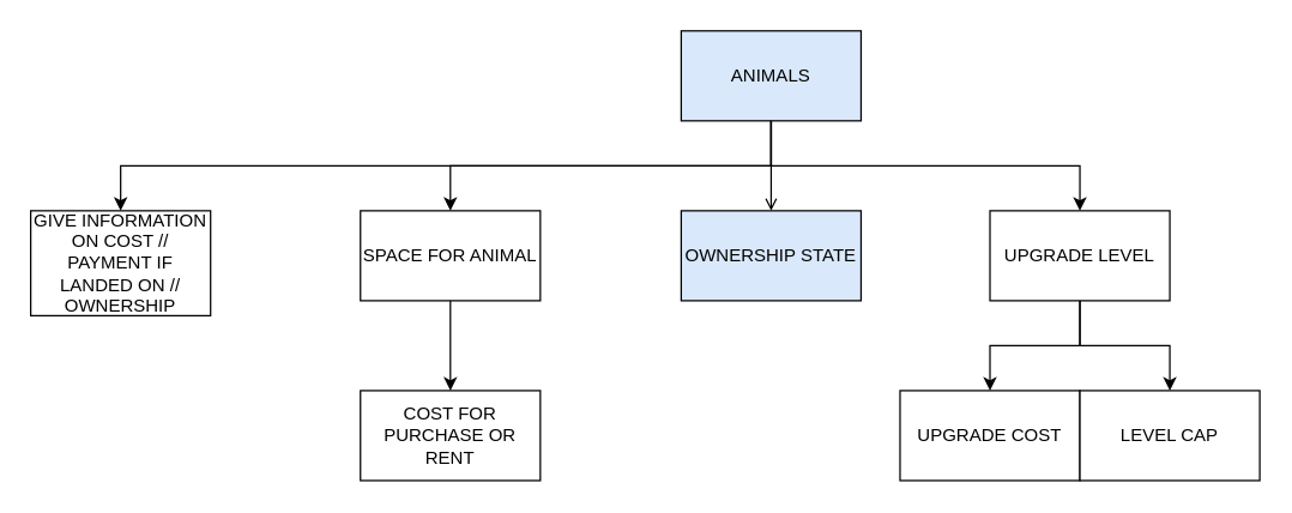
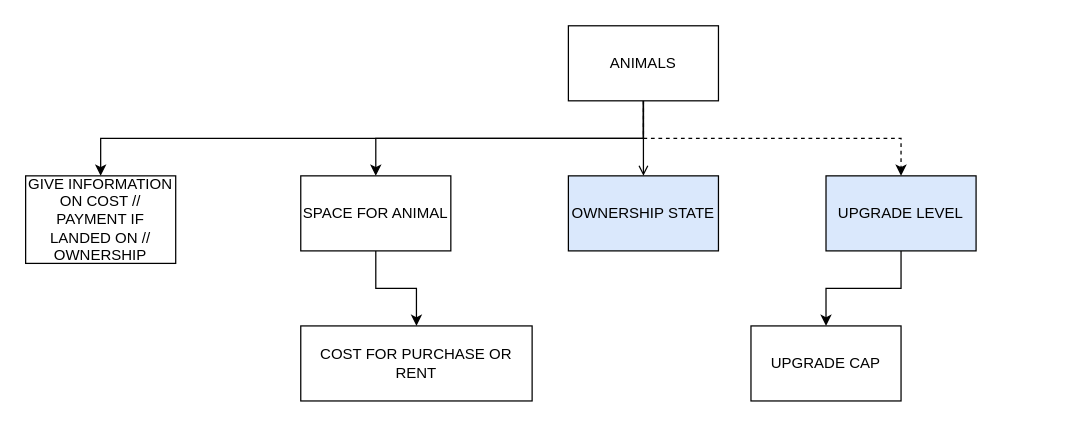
  <mxCell id="0" />
  <mxCell id="1" parent="0" />
  <mxCell id="2" style="edgeStyle=orthogonalEdgeStyle;rounded=0;orthogonalLoop=1;jettySize=auto;html=1;exitX=0.5;exitY=1;exitDx=0;exitDy=0;entryX=0.5;entryY=0;entryDx=0;entryDy=0;endArrow=open;" edge="1" parent="1" source="6" target="7"><mxGeometry relative="1" as="geometry" /></mxCell>
- <mxCell id="3" style="edgeStyle=orthogonalEdgeStyle;rounded=0;orthogonalLoop=1;jettySize=auto;html=1;exitX=0.5;exitY=1;exitDx=0;exitDy=0;entryX=0.5;entryY=0;entryDx=0;entryDy=0;" edge="1" parent="1" source="6" target="10"><mxGeometry relative="1" as="geometry" /></mxCell>
+ <mxCell id="3" style="edgeStyle=orthogonalEdgeStyle;rounded=0;orthogonalLoop=1;jettySize=auto;html=1;exitX=0.5;exitY=1;exitDx=0;exitDy=0;entryX=0.5;entryY=0;entryDx=0;entryDy=0;dashed=1;" edge="1" parent="1" source="6" target="10"><mxGeometry relative="1" as="geometry" /></mxCell>
  <mxCell id="4" style="edgeStyle=orthogonalEdgeStyle;rounded=0;orthogonalLoop=1;jettySize=auto;html=1;exitX=0.5;exitY=1;exitDx=0;exitDy=0;entryX=0.5;entryY=0;entryDx=0;entryDy=0;" edge="1" parent="1" source="6" target="14"><mxGeometry relative="1" as="geometry" /></mxCell>
  <mxCell id="5" style="edgeStyle=orthogonalEdgeStyle;rounded=0;orthogonalLoop=1;jettySize=auto;html=1;exitX=0.5;exitY=1;exitDx=0;exitDy=0;entryX=0.5;entryY=0;entryDx=0;entryDy=0;" edge="1" parent="1" source="6" target="16"><mxGeometry relative="1" as="geometry" /></mxCell>
- <mxCell id="6" value="ANIMALS" style="rounded=0;whiteSpace=wrap;html=1;fillColor=#dae8fc;" vertex="1" parent="1"><mxGeometry x="454" y="20" width="120" height="60" as="geometry" /></mxCell>
+ <mxCell id="6" value="ANIMALS" style="rounded=0;whiteSpace=wrap;html=1;" vertex="1" parent="1"><mxGeometry x="454" y="20" width="120" height="60" as="geometry" /></mxCell>
  <mxCell id="7" value="OWNERSHIP STATE" style="rounded=0;whiteSpace=wrap;html=1;fillColor=#dae8fc;" vertex="1" parent="1"><mxGeometry x="454" y="140" width="120" height="60" as="geometry" /></mxCell>
  <mxCell id="8" style="edgeStyle=orthogonalEdgeStyle;rounded=0;orthogonalLoop=1;jettySize=auto;html=1;exitX=0.5;exitY=1;exitDx=0;exitDy=0;entryX=0.5;entryY=0;entryDx=0;entryDy=0;" edge="1" parent="1" source="10" target="11"><mxGeometry relative="1" as="geometry" /></mxCell>
- <mxCell id="9" style="edgeStyle=orthogonalEdgeStyle;rounded=0;orthogonalLoop=1;jettySize=auto;html=1;exitX=0.5;exitY=1;exitDx=0;exitDy=0;entryX=0.5;entryY=0;entryDx=0;entryDy=0;" edge="1" parent="1" source="10" target="12"><mxGeometry relative="1" as="geometry" /></mxCell>
- <mxCell id="10" value="UPGRADE LEVEL" style="rounded=0;whiteSpace=wrap;html=1;" vertex="1" parent="1"><mxGeometry x="660" y="140" width="120" height="60" as="geometry" /></mxCell>
- <mxCell id="11" value="UPGRADE COST" style="rounded=0;whiteSpace=wrap;html=1;" vertex="1" parent="1"><mxGeometry x="600" y="260" width="120" height="60" as="geometry" /></mxCell>
- <mxCell id="12" value="LEVEL CAP" style="rounded=0;whiteSpace=wrap;html=1;" vertex="1" parent="1"><mxGeometry x="720" y="260" width="120" height="60" as="geometry" /></mxCell>
+ <mxCell id="10" value="UPGRADE LEVEL" style="rounded=0;whiteSpace=wrap;html=1;fillColor=#dae8fc;" vertex="1" parent="1"><mxGeometry x="660" y="140" width="120" height="60" as="geometry" /></mxCell>
+ <mxCell id="11" value="UPGRADE CAP" style="rounded=0;whiteSpace=wrap;html=1;" vertex="1" parent="1"><mxGeometry x="600" y="260" width="120" height="60" as="geometry" /></mxCell>
  <mxCell id="13" style="edgeStyle=orthogonalEdgeStyle;rounded=0;orthogonalLoop=1;jettySize=auto;html=1;exitX=0.5;exitY=1;exitDx=0;exitDy=0;entryX=0.5;entryY=0;entryDx=0;entryDy=0;" edge="1" parent="1" source="14" target="15"><mxGeometry relative="1" as="geometry" /></mxCell>
  <mxCell id="14" value="SPACE FOR ANIMAL" style="rounded=0;whiteSpace=wrap;html=1;" vertex="1" parent="1"><mxGeometry x="240" y="140" width="120" height="60" as="geometry" /></mxCell>
- <mxCell id="15" value="COST FOR PURCHASE OR RENT" style="rounded=0;whiteSpace=wrap;html=1;" vertex="1" parent="1"><mxGeometry x="240" y="260" width="120" height="60" as="geometry" /></mxCell>
+ <mxCell id="15" value="COST FOR PURCHASE OR RENT" style="rounded=0;whiteSpace=wrap;html=1;" vertex="1" parent="1"><mxGeometry x="240" y="260" width="185" height="60" as="geometry" /></mxCell>
  <mxCell id="16" value="GIVE INFORMATION ON COST // PAYMENT IF LANDED ON // OWNERSHIP" style="rounded=0;whiteSpace=wrap;html=1;" vertex="1" parent="1"><mxGeometry x="20" y="140" width="120" height="70" as="geometry" /></mxCell>
